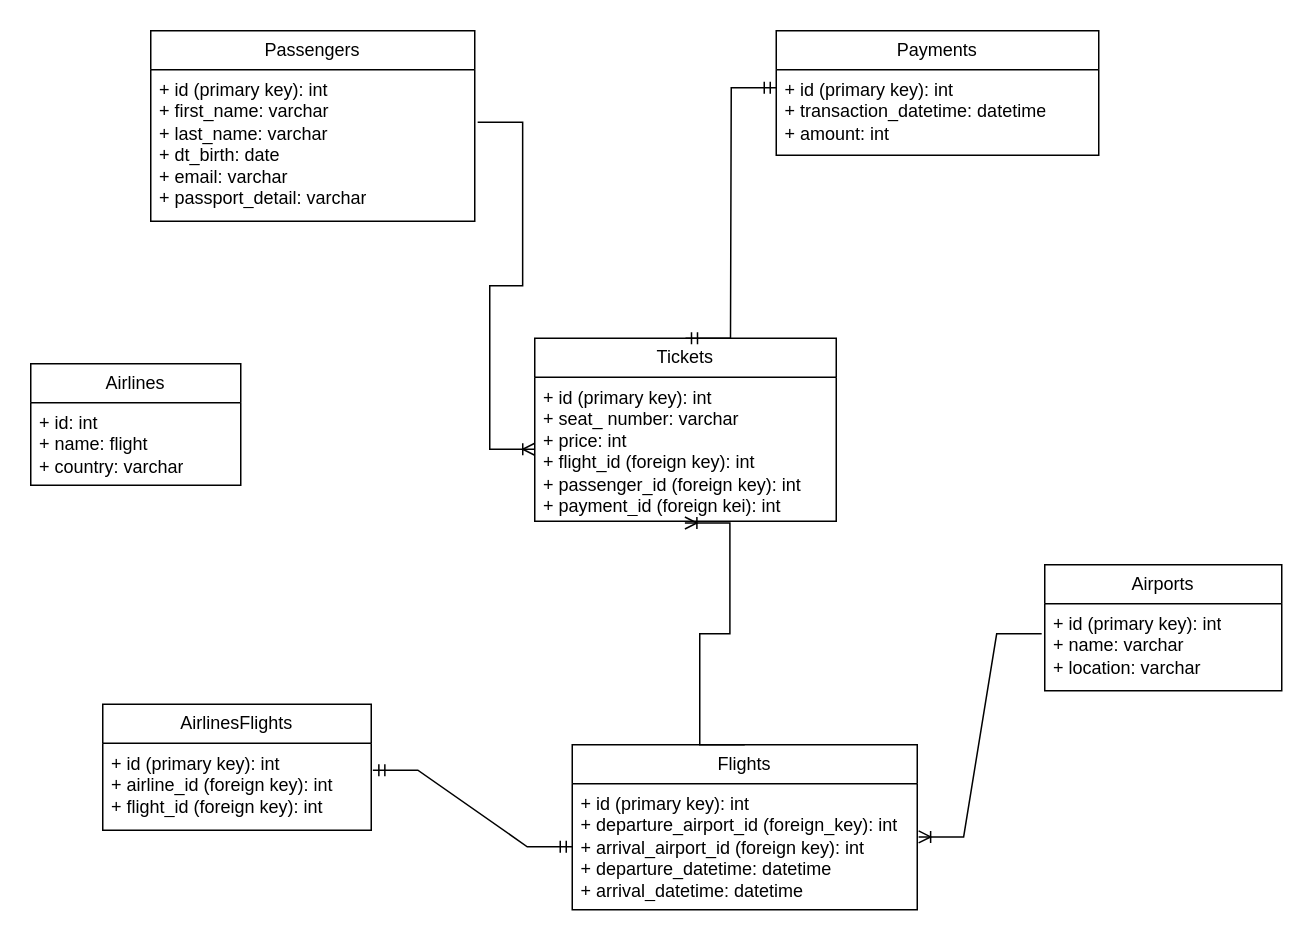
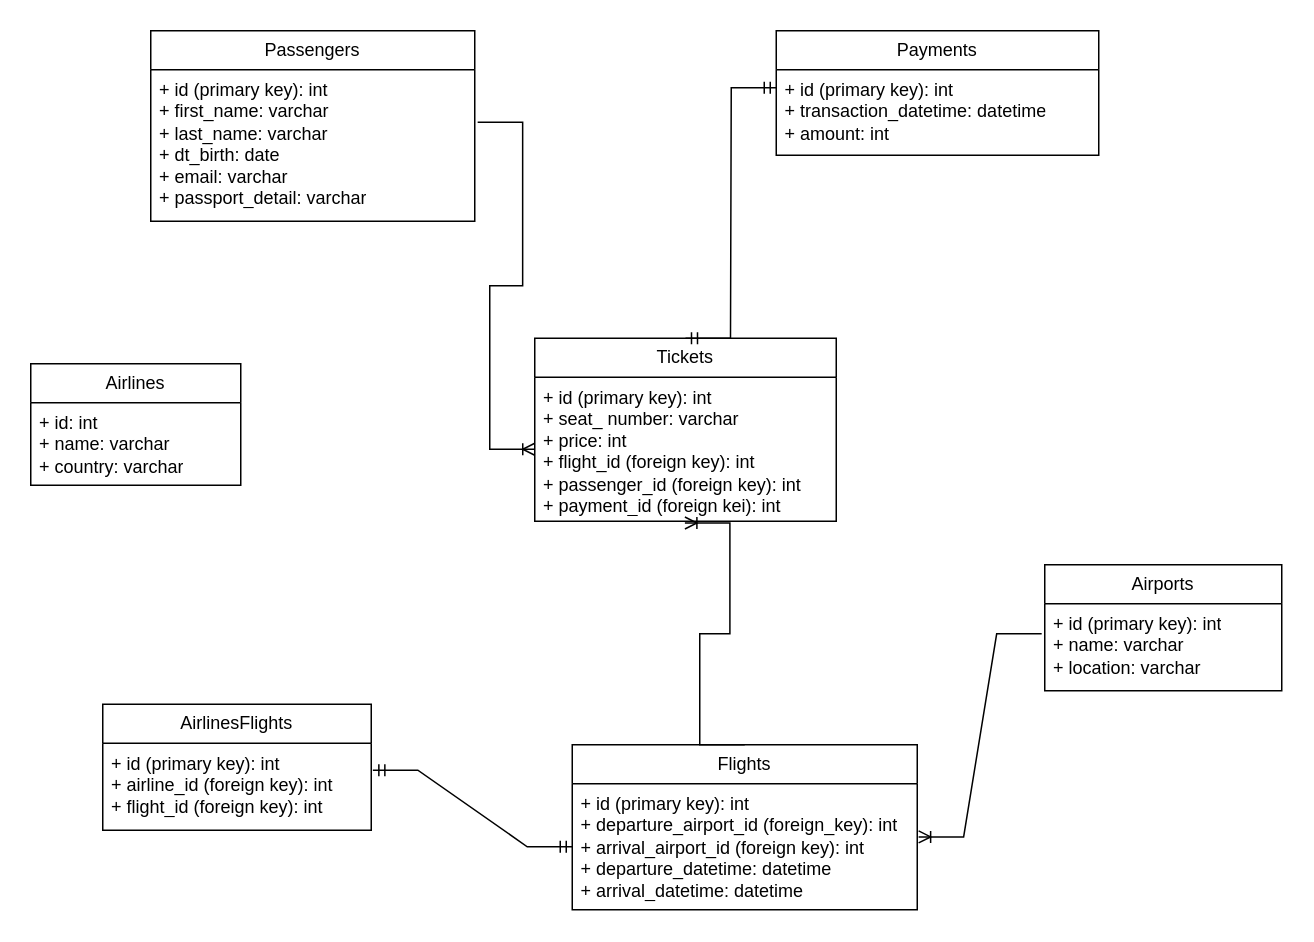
  <mxCell id="0" />
  <mxCell id="1" parent="0" />
  <mxCell id="2" value="Tickets" style="swimlane;fontStyle=0;childLayout=stackLayout;horizontal=1;startSize=26;fillColor=none;horizontalStack=0;resizeParent=1;resizeParentMax=0;resizeLast=0;collapsible=1;marginBottom=0;whiteSpace=wrap;html=1;" vertex="1" parent="1"><mxGeometry x="356" y="225" width="201" height="122" as="geometry" /></mxCell>
  <mxCell id="3" value="+ id (primary key): int&lt;br&gt;+ seat_ number: varchar&lt;br&gt;+ price: int&lt;br&gt;+ flight_id (foreign key): int&lt;br&gt;+ passenger_id (foreign key): int&lt;br&gt;+ payment_id (foreign kei): int" style="text;strokeColor=none;fillColor=none;align=left;verticalAlign=top;spacingLeft=4;spacingRight=4;overflow=hidden;rotatable=0;points=[[0,0.5],[1,0.5]];portConstraint=eastwest;whiteSpace=wrap;html=1;" vertex="1" parent="2"><mxGeometry y="26" width="201" height="96" as="geometry" /></mxCell>
  <mxCell id="4" value="Airlines" style="swimlane;fontStyle=0;childLayout=stackLayout;horizontal=1;startSize=26;fillColor=none;horizontalStack=0;resizeParent=1;resizeParentMax=0;resizeLast=0;collapsible=1;marginBottom=0;whiteSpace=wrap;html=1;" vertex="1" parent="1"><mxGeometry x="20" y="242" width="140" height="81" as="geometry" /></mxCell>
- <mxCell id="5" value="+ id: int&lt;br&gt;+ name: flight&lt;br&gt;+ country: varchar" style="text;strokeColor=none;fillColor=none;align=left;verticalAlign=top;spacingLeft=4;spacingRight=4;overflow=hidden;rotatable=0;points=[[0,0.5],[1,0.5]];portConstraint=eastwest;whiteSpace=wrap;html=1;" vertex="1" parent="4"><mxGeometry y="26" width="140" height="55" as="geometry" /></mxCell>
+ <mxCell id="5" value="+ id: int&lt;br&gt;+ name: varchar&lt;br&gt;+ country: varchar" style="text;strokeColor=none;fillColor=none;align=left;verticalAlign=top;spacingLeft=4;spacingRight=4;overflow=hidden;rotatable=0;points=[[0,0.5],[1,0.5]];portConstraint=eastwest;whiteSpace=wrap;html=1;" vertex="1" parent="4"><mxGeometry y="26" width="140" height="55" as="geometry" /></mxCell>
  <mxCell id="6" value="Flights" style="swimlane;fontStyle=0;childLayout=stackLayout;horizontal=1;startSize=26;fillColor=none;horizontalStack=0;resizeParent=1;resizeParentMax=0;resizeLast=0;collapsible=1;marginBottom=0;whiteSpace=wrap;html=1;" vertex="1" parent="1"><mxGeometry x="381" y="496" width="230" height="110" as="geometry" /></mxCell>
  <mxCell id="7" value="+ id (primary key): int&lt;br&gt;+&amp;nbsp;departure_airport_id (foreign_key): int&lt;br&gt;+&amp;nbsp;arrival_airport_id (foreign key): int&lt;br&gt;+&amp;nbsp;departure_datetime: datetime&lt;br&gt;+&amp;nbsp;arrival_datetime: datetime" style="text;strokeColor=none;fillColor=none;align=left;verticalAlign=top;spacingLeft=4;spacingRight=4;overflow=hidden;rotatable=0;points=[[0,0.5],[1,0.5]];portConstraint=eastwest;whiteSpace=wrap;html=1;" vertex="1" parent="6"><mxGeometry y="26" width="230" height="84" as="geometry" /></mxCell>
  <mxCell id="8" value="AirlinesFlights" style="swimlane;fontStyle=0;childLayout=stackLayout;horizontal=1;startSize=26;fillColor=none;horizontalStack=0;resizeParent=1;resizeParentMax=0;resizeLast=0;collapsible=1;marginBottom=0;whiteSpace=wrap;html=1;" vertex="1" parent="1"><mxGeometry x="68" y="469" width="179" height="84" as="geometry" /></mxCell>
  <mxCell id="9" value="+ id (primary key): int&lt;br&gt;+ airline_id (foreign key): int&lt;br&gt;+ flight_id (foreign key): int" style="text;strokeColor=none;fillColor=none;align=left;verticalAlign=top;spacingLeft=4;spacingRight=4;overflow=hidden;rotatable=0;points=[[0,0.5],[1,0.5]];portConstraint=eastwest;whiteSpace=wrap;html=1;" vertex="1" parent="8"><mxGeometry y="26" width="179" height="58" as="geometry" /></mxCell>
  <mxCell id="10" value="" style="edgeStyle=entityRelationEdgeStyle;fontSize=12;html=1;endArrow=ERmandOne;startArrow=ERmandOne;rounded=0;exitX=1.006;exitY=0.31;exitDx=0;exitDy=0;exitPerimeter=0;" edge="1" parent="1" source="9" target="7"><mxGeometry width="100" height="100" relative="1" as="geometry"><mxPoint x="94" y="337" as="sourcePoint" /><mxPoint x="168" y="479" as="targetPoint" /></mxGeometry></mxCell>
  <mxCell id="11" value="" style="edgeStyle=entityRelationEdgeStyle;fontSize=12;html=1;endArrow=ERoneToMany;rounded=0;entryX=0.498;entryY=1.012;entryDx=0;entryDy=0;entryPerimeter=0;exitX=0.5;exitY=0;exitDx=0;exitDy=0;" edge="1" parent="1" source="6" target="3"><mxGeometry width="100" height="100" relative="1" as="geometry"><mxPoint x="313" y="404" as="sourcePoint" /><mxPoint x="413" y="304" as="targetPoint" /></mxGeometry></mxCell>
  <mxCell id="12" value="Passengers" style="swimlane;fontStyle=0;childLayout=stackLayout;horizontal=1;startSize=26;fillColor=none;horizontalStack=0;resizeParent=1;resizeParentMax=0;resizeLast=0;collapsible=1;marginBottom=0;whiteSpace=wrap;html=1;" vertex="1" parent="1"><mxGeometry x="100" y="20" width="216" height="127" as="geometry" /></mxCell>
  <mxCell id="13" value="+ id (primary key): int&lt;br&gt;+ first_name: varchar&lt;br&gt;+ last_name: varchar&lt;br&gt;+ dt_birth: date&lt;br&gt;+ email: varchar&lt;br&gt;+ passport_detail: varchar" style="text;strokeColor=none;fillColor=none;align=left;verticalAlign=top;spacingLeft=4;spacingRight=4;overflow=hidden;rotatable=0;points=[[0,0.5],[1,0.5]];portConstraint=eastwest;whiteSpace=wrap;html=1;" vertex="1" parent="12"><mxGeometry y="26" width="216" height="101" as="geometry" /></mxCell>
  <mxCell id="14" value="" style="edgeStyle=entityRelationEdgeStyle;fontSize=12;html=1;endArrow=ERoneToMany;rounded=0;exitX=1.009;exitY=0.347;exitDx=0;exitDy=0;exitPerimeter=0;" edge="1" parent="1" source="13" target="3"><mxGeometry width="100" height="100" relative="1" as="geometry"><mxPoint x="313" y="404" as="sourcePoint" /><mxPoint x="413" y="304" as="targetPoint" /></mxGeometry></mxCell>
  <mxCell id="15" value="Payments" style="swimlane;fontStyle=0;childLayout=stackLayout;horizontal=1;startSize=26;fillColor=none;horizontalStack=0;resizeParent=1;resizeParentMax=0;resizeLast=0;collapsible=1;marginBottom=0;whiteSpace=wrap;html=1;" vertex="1" parent="1"><mxGeometry x="517" y="20" width="215" height="83" as="geometry" /></mxCell>
  <mxCell id="16" value="+ id (primary key): int&lt;br&gt;+ transaction_datetime: datetime&lt;br&gt;+ amount: int" style="text;strokeColor=none;fillColor=none;align=left;verticalAlign=top;spacingLeft=4;spacingRight=4;overflow=hidden;rotatable=0;points=[[0,0.5],[1,0.5]];portConstraint=eastwest;whiteSpace=wrap;html=1;" vertex="1" parent="15"><mxGeometry y="26" width="215" height="57" as="geometry" /></mxCell>
  <mxCell id="17" value="" style="edgeStyle=entityRelationEdgeStyle;fontSize=12;html=1;endArrow=ERmandOne;startArrow=ERmandOne;rounded=0;entryX=0;entryY=0.211;entryDx=0;entryDy=0;entryPerimeter=0;exitX=0.5;exitY=0;exitDx=0;exitDy=0;" edge="1" parent="1" source="2" target="16"><mxGeometry width="100" height="100" relative="1" as="geometry"><mxPoint x="313" y="404" as="sourcePoint" /><mxPoint x="413" y="304" as="targetPoint" /></mxGeometry></mxCell>
  <mxCell id="18" value="Airports" style="swimlane;fontStyle=0;childLayout=stackLayout;horizontal=1;startSize=26;fillColor=none;horizontalStack=0;resizeParent=1;resizeParentMax=0;resizeLast=0;collapsible=1;marginBottom=0;whiteSpace=wrap;html=1;" vertex="1" parent="1"><mxGeometry x="696" y="376" width="158" height="84" as="geometry" /></mxCell>
  <mxCell id="19" value="+ id (primary key): int&lt;br&gt;+ name: varchar&lt;br&gt;+ location: varchar" style="text;strokeColor=none;fillColor=none;align=left;verticalAlign=top;spacingLeft=4;spacingRight=4;overflow=hidden;rotatable=0;points=[[0,0.5],[1,0.5]];portConstraint=eastwest;whiteSpace=wrap;html=1;" vertex="1" parent="18"><mxGeometry y="26" width="158" height="58" as="geometry" /></mxCell>
  <mxCell id="20" value="" style="edgeStyle=entityRelationEdgeStyle;fontSize=12;html=1;endArrow=ERoneToMany;rounded=0;exitX=-0.013;exitY=0.345;exitDx=0;exitDy=0;exitPerimeter=0;entryX=1.004;entryY=0.422;entryDx=0;entryDy=0;entryPerimeter=0;" edge="1" parent="1" source="19" target="7"><mxGeometry width="100" height="100" relative="1" as="geometry"><mxPoint x="531" y="404" as="sourcePoint" /><mxPoint x="631" y="304" as="targetPoint" /></mxGeometry></mxCell>
